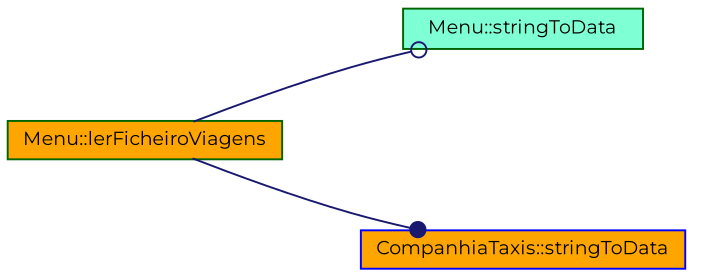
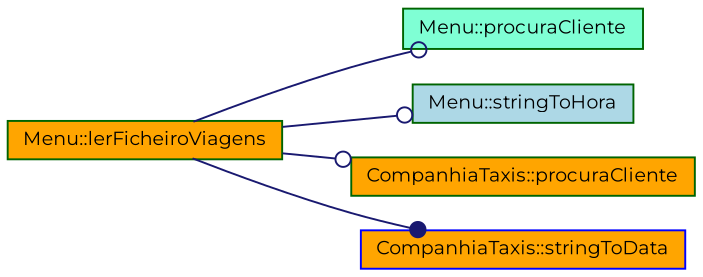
  digraph {
    fontname=Montserrat
    rankdir=LR
    node [color=darkgreen fillcolor=orange fontname=Montserrat fontsize=10 shape=record style=filled]
    edge [arrowhead=odot color=midnightblue fontname=Montserrat fontsize=10 labelfontname=Helvetica labelfontsize=10 style=solid]
    n1 [fontcolor=black height=0.2 label="Menu::lerFicheiroViagens" width=0.4]
-   n2 [fillcolor=aquamarine height=0.2 label="Menu::stringToData" width=0.4]
+   n2 [fillcolor=aquamarine height=0.2 label="Menu::procuraCliente" width=0.4]
+   n3 [fillcolor=lightblue height=0.2 label="Menu::stringToHora" width=0.4]
+   n4 [height=0.2 label="CompanhiaTaxis::procuraCliente" width=0.4]
    n5 [color=blue height=0.2 label="CompanhiaTaxis::stringToData" width=0.4]
    n1 -> n2
+   n1 -> n3
+   n1 -> n4
    n1 -> n5 [arrowhead=dot]
  }
